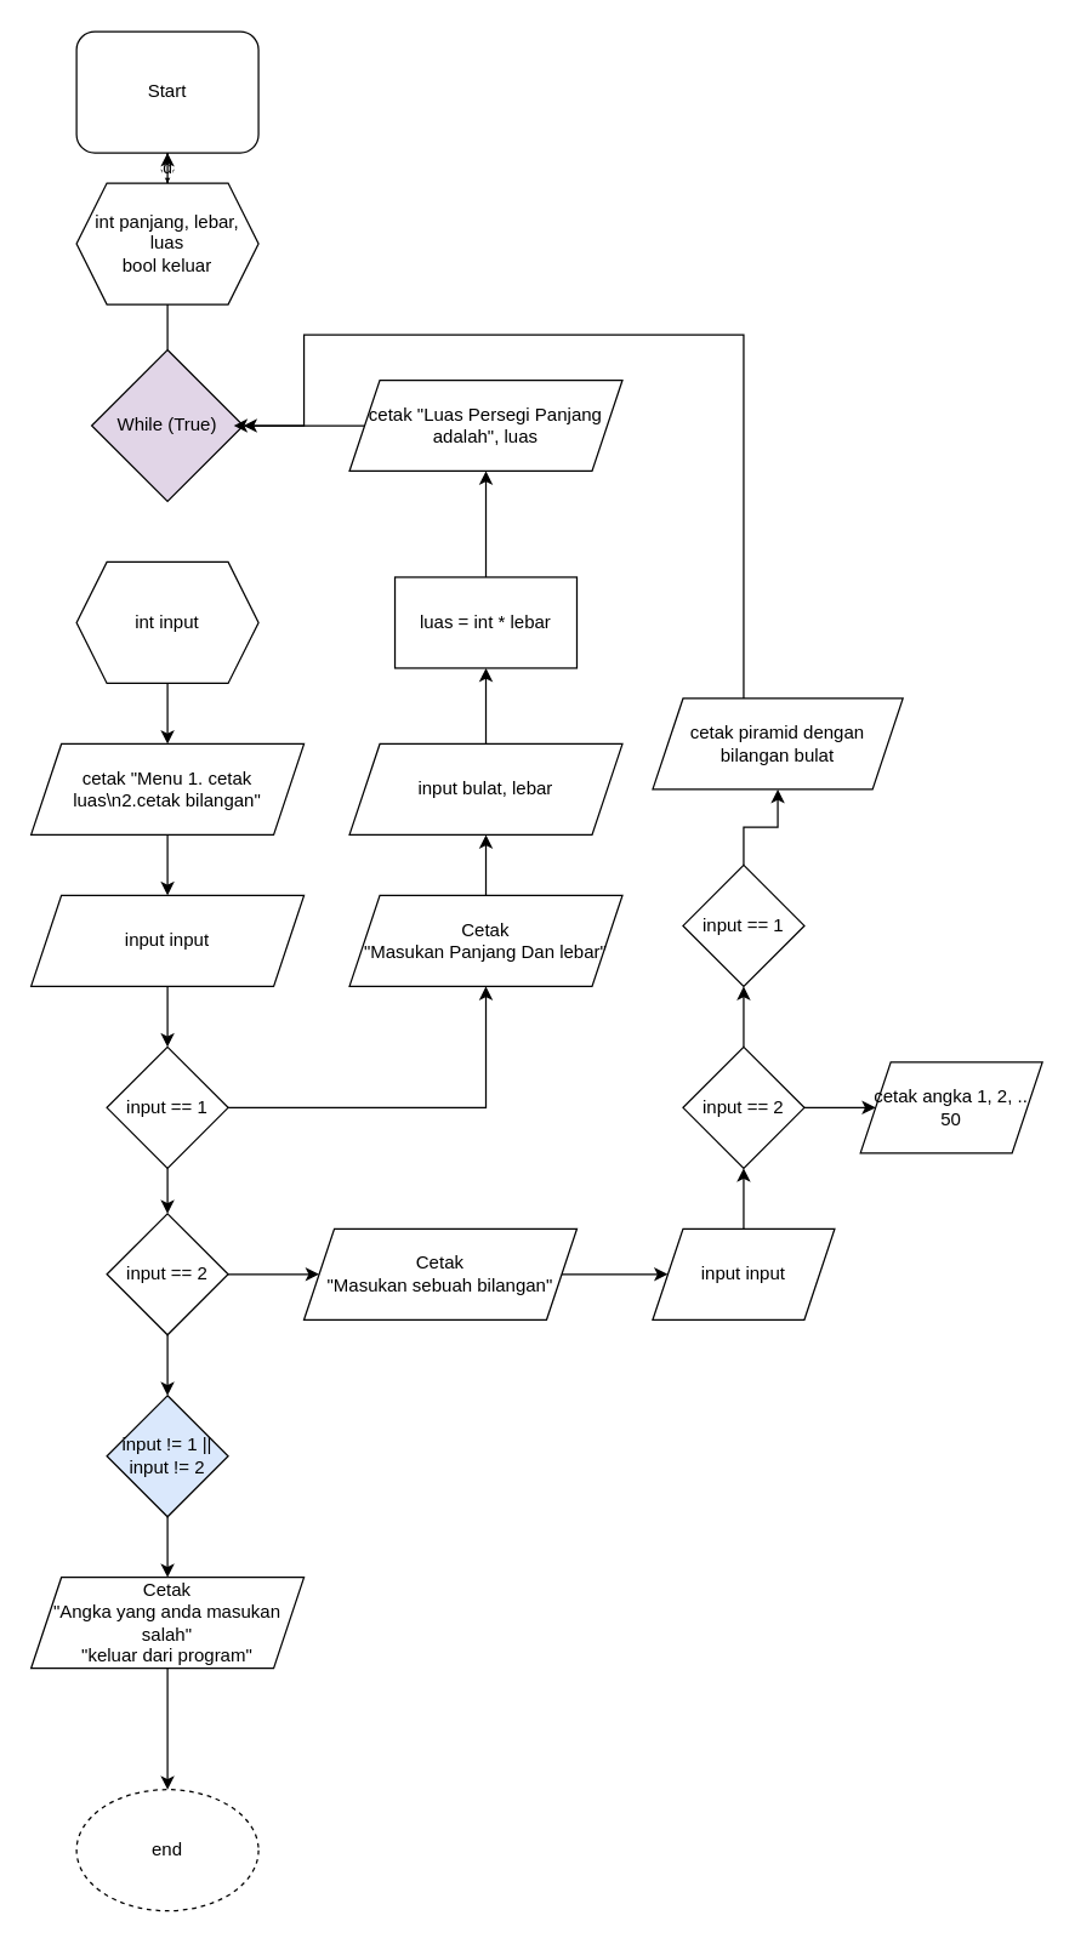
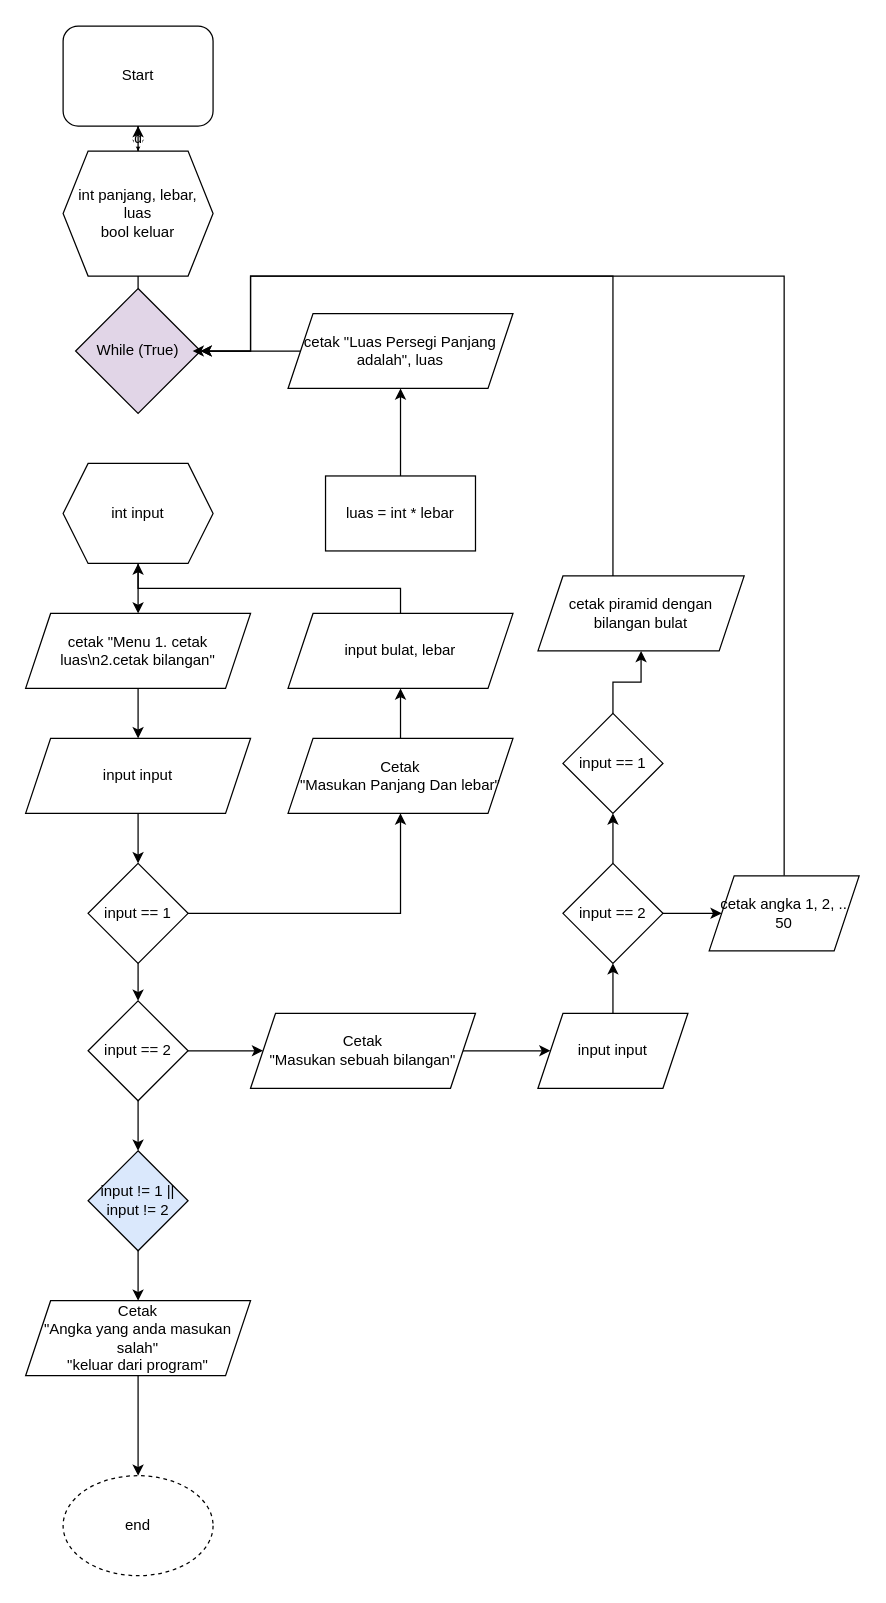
  <mxCell id="0" />
  <mxCell id="1" parent="0" />
  <mxCell id="2" value="d" style="edgeStyle=orthogonalEdgeStyle;rounded=0;orthogonalLoop=1;jettySize=auto;html=1;entryX=0.5;entryY=0;entryDx=0;entryDy=0;" edge="1" parent="1" source="3" target="9"><mxGeometry relative="1" as="geometry"><mxPoint x="110.08" y="138.32" as="targetPoint" /></mxGeometry></mxCell>
  <mxCell id="3" value="Start" style="whiteSpace=wrap;html=1;rounded=1;" vertex="1" parent="1"><mxGeometry x="50" y="20" width="120" height="80" as="geometry" /></mxCell>
  <mxCell id="4" value="While (True)" style="rhombus;whiteSpace=wrap;html=1;fillColor=#e1d5e7;" vertex="1" parent="1"><mxGeometry x="60" y="230" width="100" height="100" as="geometry" /></mxCell>
  <mxCell id="5" style="edgeStyle=orthogonalEdgeStyle;rounded=0;orthogonalLoop=1;jettySize=auto;html=1;exitX=0.5;exitY=1;exitDx=0;exitDy=0;entryX=0.5;entryY=0;entryDx=0;entryDy=0;" edge="1" parent="1" source="6" target="13"><mxGeometry relative="1" as="geometry" /></mxCell>
  <mxCell id="6" value="cetak &quot;Menu 1. cetak luas\n2.cetak bilangan&quot;" style="shape=parallelogram;perimeter=parallelogramPerimeter;whiteSpace=wrap;html=1;fixedSize=1;" vertex="1" parent="1"><mxGeometry x="20" y="490" width="180" height="60" as="geometry" /></mxCell>
  <mxCell id="7" style="edgeStyle=orthogonalEdgeStyle;rounded=0;orthogonalLoop=1;jettySize=auto;html=1;exitX=0.5;exitY=1;exitDx=0;exitDy=0;entryX=0.5;entryY=0;entryDx=0;entryDy=0;endArrow=none;" edge="1" parent="1" source="9" target="4"><mxGeometry relative="1" as="geometry" /></mxCell>
  <mxCell id="8" value="" style="edgeStyle=orthogonalEdgeStyle;rounded=0;orthogonalLoop=1;jettySize=auto;html=1;" edge="1" parent="1" source="9" target="3"><mxGeometry relative="1" as="geometry" /></mxCell>
- <mxCell id="9" value="int panjang, lebar, luas&lt;br&gt;bool keluar" style="shape=hexagon;perimeter=hexagonPerimeter2;whiteSpace=wrap;html=1;fixedSize=1;" vertex="1" parent="1"><mxGeometry x="50" y="120" width="120" height="80" as="geometry" /></mxCell>
+ <mxCell id="9" value="int panjang, lebar, luas&lt;br&gt;bool keluar" style="shape=hexagon;perimeter=hexagonPerimeter2;whiteSpace=wrap;html=1;fixedSize=1;" vertex="1" parent="1"><mxGeometry x="50" y="120" width="120" height="100" as="geometry" /></mxCell>
  <mxCell id="10" style="edgeStyle=orthogonalEdgeStyle;rounded=0;orthogonalLoop=1;jettySize=auto;html=1;exitX=0.5;exitY=1;exitDx=0;exitDy=0;" edge="1" parent="1" source="11" target="6"><mxGeometry relative="1" as="geometry" /></mxCell>
  <mxCell id="11" value="int input" style="shape=hexagon;perimeter=hexagonPerimeter2;whiteSpace=wrap;html=1;fixedSize=1;" vertex="1" parent="1"><mxGeometry x="50" y="370" width="120" height="80" as="geometry" /></mxCell>
  <mxCell id="12" style="edgeStyle=orthogonalEdgeStyle;rounded=0;orthogonalLoop=1;jettySize=auto;html=1;exitX=0.5;exitY=1;exitDx=0;exitDy=0;" edge="1" parent="1" source="13" target="16"><mxGeometry relative="1" as="geometry" /></mxCell>
  <mxCell id="13" value="input input" style="shape=parallelogram;perimeter=parallelogramPerimeter;whiteSpace=wrap;html=1;fixedSize=1;" vertex="1" parent="1"><mxGeometry x="20" y="590" width="180" height="60" as="geometry" /></mxCell>
  <mxCell id="14" style="edgeStyle=orthogonalEdgeStyle;rounded=0;orthogonalLoop=1;jettySize=auto;html=1;exitX=1;exitY=0.5;exitDx=0;exitDy=0;entryX=0.5;entryY=1;entryDx=0;entryDy=0;" edge="1" parent="1" source="16" target="18"><mxGeometry relative="1" as="geometry"><mxPoint x="260" y="200" as="targetPoint" /></mxGeometry></mxCell>
  <mxCell id="15" style="edgeStyle=orthogonalEdgeStyle;rounded=0;orthogonalLoop=1;jettySize=auto;html=1;exitX=0.5;exitY=1;exitDx=0;exitDy=0;" edge="1" parent="1" source="16" target="27"><mxGeometry relative="1" as="geometry" /></mxCell>
  <mxCell id="16" value="input == 1" style="rhombus;whiteSpace=wrap;html=1;" vertex="1" parent="1"><mxGeometry x="70" y="690" width="80" height="80" as="geometry" /></mxCell>
  <mxCell id="17" style="edgeStyle=orthogonalEdgeStyle;rounded=0;orthogonalLoop=1;jettySize=auto;html=1;entryX=0.5;entryY=1;entryDx=0;entryDy=0;" edge="1" parent="1" source="18" target="20"><mxGeometry relative="1" as="geometry"><mxPoint x="320" y="550" as="targetPoint" /></mxGeometry></mxCell>
  <mxCell id="18" value="Cetak &lt;br&gt;&quot;Masukan Panjang Dan lebar&quot;" style="shape=parallelogram;perimeter=parallelogramPerimeter;whiteSpace=wrap;html=1;fixedSize=1;" vertex="1" parent="1"><mxGeometry x="230" y="590" width="180" height="60" as="geometry" /></mxCell>
- <mxCell id="19" style="edgeStyle=orthogonalEdgeStyle;rounded=0;orthogonalLoop=1;jettySize=auto;html=1;exitX=0.5;exitY=0;exitDx=0;exitDy=0;entryX=0.5;entryY=1;entryDx=0;entryDy=0;" edge="1" parent="1" source="20" target="22"><mxGeometry relative="1" as="geometry"><mxPoint x="319.5" y="460" as="targetPoint" /></mxGeometry></mxCell>
+ <mxCell id="19" style="edgeStyle=orthogonalEdgeStyle;rounded=0;orthogonalLoop=1;jettySize=auto;html=1;exitX=0.5;exitY=0;exitDx=0;exitDy=0;" edge="1" parent="1" source="20" target="11"><mxGeometry relative="1" as="geometry"><mxPoint x="319.5" y="460" as="targetPoint" /></mxGeometry></mxCell>
  <mxCell id="20" value="input bulat, lebar" style="shape=parallelogram;perimeter=parallelogramPerimeter;whiteSpace=wrap;html=1;fixedSize=1;" vertex="1" parent="1"><mxGeometry x="230" y="490" width="180" height="60" as="geometry" /></mxCell>
  <mxCell id="21" style="edgeStyle=orthogonalEdgeStyle;rounded=0;orthogonalLoop=1;jettySize=auto;html=1;entryX=0.5;entryY=1;entryDx=0;entryDy=0;" edge="1" parent="1" source="22" target="24"><mxGeometry relative="1" as="geometry" /></mxCell>
  <mxCell id="22" value="luas = int * lebar" style="rounded=0;whiteSpace=wrap;html=1;" vertex="1" parent="1"><mxGeometry x="260" y="380" width="120" height="60" as="geometry" /></mxCell>
  <mxCell id="23" style="edgeStyle=orthogonalEdgeStyle;rounded=0;orthogonalLoop=1;jettySize=auto;html=1;entryX=1;entryY=0.5;entryDx=0;entryDy=0;" edge="1" parent="1" source="24" target="4"><mxGeometry relative="1" as="geometry" /></mxCell>
  <mxCell id="24" value="cetak &quot;Luas Persegi Panjang adalah&quot;, luas" style="shape=parallelogram;perimeter=parallelogramPerimeter;whiteSpace=wrap;html=1;fixedSize=1;" vertex="1" parent="1"><mxGeometry x="230" y="250" width="180" height="60" as="geometry" /></mxCell>
  <mxCell id="25" style="edgeStyle=orthogonalEdgeStyle;rounded=0;orthogonalLoop=1;jettySize=auto;html=1;exitX=1;exitY=0.5;exitDx=0;exitDy=0;entryX=0;entryY=0.5;entryDx=0;entryDy=0;" edge="1" parent="1" source="27" target="29"><mxGeometry relative="1" as="geometry"><mxPoint x="230" y="840.667" as="targetPoint" /></mxGeometry></mxCell>
  <mxCell id="26" style="edgeStyle=orthogonalEdgeStyle;rounded=0;orthogonalLoop=1;jettySize=auto;html=1;entryX=0.5;entryY=0;entryDx=0;entryDy=0;" edge="1" parent="1" source="27" target="31"><mxGeometry relative="1" as="geometry" /></mxCell>
  <mxCell id="27" value="input == 2" style="rhombus;whiteSpace=wrap;html=1;" vertex="1" parent="1"><mxGeometry x="70" y="800" width="80" height="80" as="geometry" /></mxCell>
  <mxCell id="28" style="edgeStyle=orthogonalEdgeStyle;rounded=0;orthogonalLoop=1;jettySize=auto;html=1;exitX=1;exitY=0.5;exitDx=0;exitDy=0;entryX=0;entryY=0.5;entryDx=0;entryDy=0;" edge="1" parent="1" source="29" target="36"><mxGeometry relative="1" as="geometry" /></mxCell>
  <mxCell id="29" value="Cetak &lt;br&gt;&quot;Masukan sebuah bilangan&quot;" style="shape=parallelogram;perimeter=parallelogramPerimeter;whiteSpace=wrap;html=1;fixedSize=1;" vertex="1" parent="1"><mxGeometry x="200" y="810" width="180" height="60" as="geometry" /></mxCell>
  <mxCell id="30" style="edgeStyle=orthogonalEdgeStyle;rounded=0;orthogonalLoop=1;jettySize=auto;html=1;exitX=0.5;exitY=1;exitDx=0;exitDy=0;" edge="1" parent="1" source="31" target="33"><mxGeometry relative="1" as="geometry" /></mxCell>
  <mxCell id="31" value="input != 1 || &lt;br&gt;input != 2" style="rhombus;whiteSpace=wrap;html=1;fillColor=#dae8fc;" vertex="1" parent="1"><mxGeometry x="70" y="920" width="80" height="80" as="geometry" /></mxCell>
  <mxCell id="32" style="edgeStyle=orthogonalEdgeStyle;rounded=0;orthogonalLoop=1;jettySize=auto;html=1;exitX=0.5;exitY=1;exitDx=0;exitDy=0;" edge="1" parent="1" source="33" target="34"><mxGeometry relative="1" as="geometry" /></mxCell>
  <mxCell id="33" value="Cetak &lt;br&gt;&quot;Angka yang anda masukan salah&quot;&lt;br&gt;&quot;keluar dari program&quot;" style="shape=parallelogram;perimeter=parallelogramPerimeter;whiteSpace=wrap;html=1;fixedSize=1;" vertex="1" parent="1"><mxGeometry x="20" y="1040" width="180" height="60" as="geometry" /></mxCell>
  <mxCell id="34" value="end" style="ellipse;whiteSpace=wrap;html=1;dashed=1;" vertex="1" parent="1"><mxGeometry x="50" y="1180" width="120" height="80" as="geometry" /></mxCell>
  <mxCell id="35" style="edgeStyle=orthogonalEdgeStyle;rounded=0;orthogonalLoop=1;jettySize=auto;html=1;exitX=0.5;exitY=0;exitDx=0;exitDy=0;entryX=0.5;entryY=1;entryDx=0;entryDy=0;" edge="1" parent="1" source="36" target="39"><mxGeometry relative="1" as="geometry" /></mxCell>
  <mxCell id="36" value="input input" style="shape=parallelogram;perimeter=parallelogramPerimeter;whiteSpace=wrap;html=1;fixedSize=1;" vertex="1" parent="1"><mxGeometry x="430" y="810" width="120" height="60" as="geometry" /></mxCell>
  <mxCell id="37" style="edgeStyle=orthogonalEdgeStyle;rounded=0;orthogonalLoop=1;jettySize=auto;html=1;entryX=0;entryY=0.5;entryDx=0;entryDy=0;" edge="1" parent="1" source="39" target="41"><mxGeometry relative="1" as="geometry"><mxPoint x="580" y="730" as="targetPoint" /></mxGeometry></mxCell>
  <mxCell id="38" style="edgeStyle=orthogonalEdgeStyle;rounded=0;orthogonalLoop=1;jettySize=auto;html=1;entryX=0.5;entryY=1;entryDx=0;entryDy=0;" edge="1" parent="1" source="39" target="43"><mxGeometry relative="1" as="geometry" /></mxCell>
  <mxCell id="39" value="input == 2" style="rhombus;whiteSpace=wrap;html=1;" vertex="1" parent="1"><mxGeometry x="450" y="690" width="80" height="80" as="geometry" /></mxCell>
+ <mxCell id="40" style="edgeStyle=orthogonalEdgeStyle;rounded=0;orthogonalLoop=1;jettySize=auto;html=1;entryX=1;entryY=0.5;entryDx=0;entryDy=0;" edge="1" parent="1" source="41" target="4"><mxGeometry relative="1" as="geometry"><Array as="points"><mxPoint x="627" y="220" /><mxPoint x="200" y="220" /><mxPoint x="200" y="280" /></Array></mxGeometry></mxCell>
  <mxCell id="41" value="cetak angka 1, 2, .. 50" style="shape=parallelogram;perimeter=parallelogramPerimeter;whiteSpace=wrap;html=1;fixedSize=1;" vertex="1" parent="1"><mxGeometry x="567" y="700" width="120" height="60" as="geometry" /></mxCell>
  <mxCell id="42" style="edgeStyle=orthogonalEdgeStyle;rounded=0;orthogonalLoop=1;jettySize=auto;html=1;entryX=0.5;entryY=1;entryDx=0;entryDy=0;" edge="1" parent="1" source="43" target="45"><mxGeometry relative="1" as="geometry" /></mxCell>
  <mxCell id="43" value="input == 1" style="rhombus;whiteSpace=wrap;html=1;" vertex="1" parent="1"><mxGeometry x="450" y="570" width="80" height="80" as="geometry" /></mxCell>
  <mxCell id="44" style="edgeStyle=orthogonalEdgeStyle;rounded=0;orthogonalLoop=1;jettySize=auto;html=1;" edge="1" parent="1" source="45"><mxGeometry relative="1" as="geometry"><mxPoint x="153.684" y="280" as="targetPoint" /><Array as="points"><mxPoint x="490" y="220" /><mxPoint x="200" y="220" /><mxPoint x="200" y="280" /></Array></mxGeometry></mxCell>
  <mxCell id="45" value="cetak piramid dengan bilangan bulat" style="shape=parallelogram;perimeter=parallelogramPerimeter;whiteSpace=wrap;html=1;fixedSize=1;" vertex="1" parent="1"><mxGeometry x="430" y="460" width="165" height="60" as="geometry" /></mxCell>
